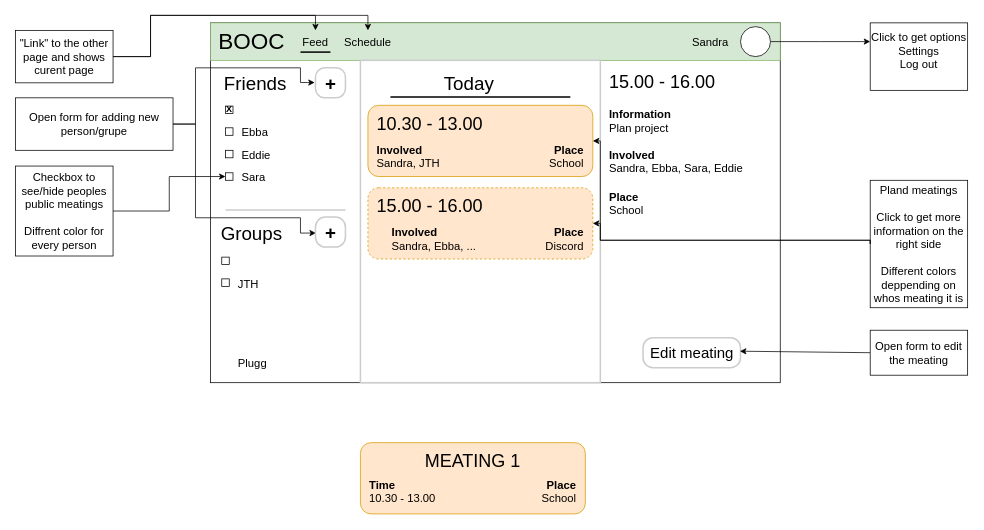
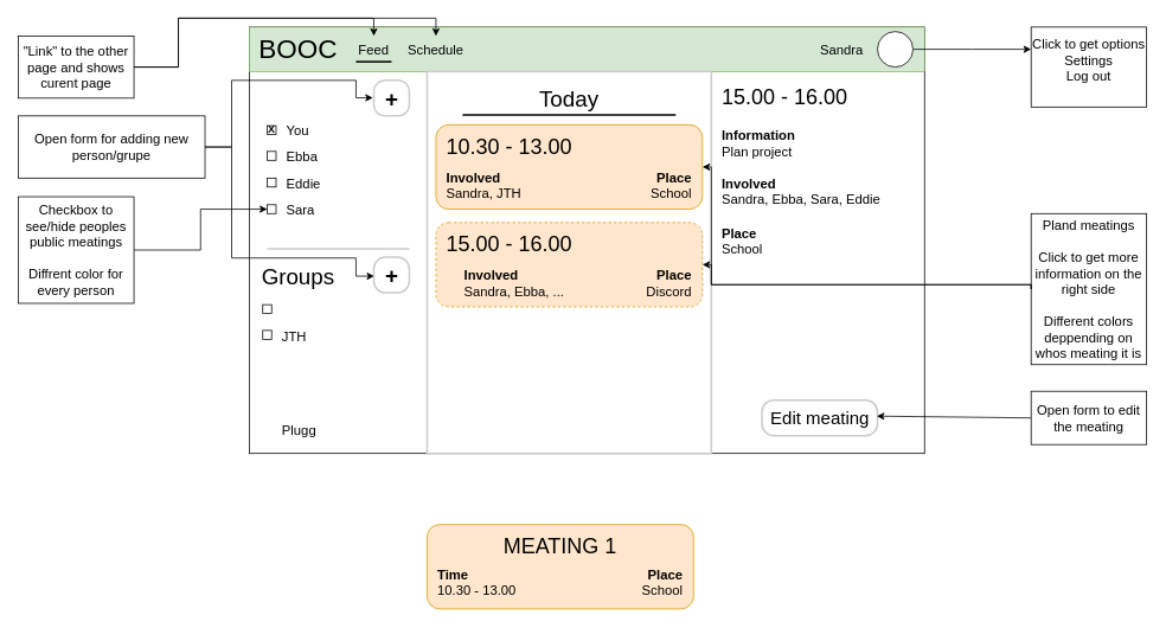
  <mxCell id="0" />
  <mxCell id="1" parent="0" />
  <mxCell id="2" value="" style="rounded=0;whiteSpace=wrap;html=1;fillColor=default;" parent="1" vertex="1"><mxGeometry x="280" y="30" width="760" height="480" as="geometry" /></mxCell>
  <mxCell id="3" value="" style="rounded=0;whiteSpace=wrap;html=1;fillColor=#d5e8d4;strokeColor=#82b366;" parent="1" vertex="1"><mxGeometry x="280" y="30" width="760" height="50" as="geometry" /></mxCell>
  <mxCell id="4" value="&lt;font style=&quot;font-size: 30px;&quot;&gt;BOOC&lt;/font&gt;" style="text;html=1;align=center;verticalAlign=middle;whiteSpace=wrap;rounded=0;fontSize=25;" parent="1" vertex="1"><mxGeometry x="280" y="35" width="110" height="40" as="geometry" /></mxCell>
  <mxCell id="5" value="" style="rounded=0;whiteSpace=wrap;html=1;fillColor=none;strokeColor=#CCCCCC;strokeWidth=2;" parent="1" vertex="1"><mxGeometry x="480" y="80" width="320" height="430" as="geometry" /></mxCell>
  <mxCell id="6" value="" style="rounded=1;whiteSpace=wrap;html=1;fillColor=#ffe6cc;strokeColor=#d79b00;" parent="1" vertex="1"><mxGeometry x="480" y="590" width="300" height="95" as="geometry" /></mxCell>
- <mxCell id="7" value="&lt;span style=&quot;font-size: 25px;&quot;&gt;Today&lt;/span&gt;" style="text;html=1;align=center;verticalAlign=middle;whiteSpace=wrap;rounded=0;strokeColor=none;" parent="1" vertex="1"><mxGeometry x="575" y="90" width="100" height="40" as="geometry" /></mxCell>
+ <mxCell id="7" value="&lt;span style=&quot;font-size: 25px;&quot;&gt;Today&lt;/span&gt;" style="text;html=1;align=center;verticalAlign=middle;whiteSpace=wrap;rounded=0;strokeColor=none;" parent="1" vertex="1"><mxGeometry x="590" y="90" width="100" height="40" as="geometry" /></mxCell>
  <mxCell id="8" value="" style="endArrow=none;html=1;rounded=0;fontSize=12;strokeWidth=2;" parent="1" edge="1"><mxGeometry width="50" height="50" relative="1" as="geometry"><mxPoint x="520" y="129" as="sourcePoint" /><mxPoint x="760" y="129" as="targetPoint" /></mxGeometry></mxCell>
  <mxCell id="9" value="&lt;h1&gt;&lt;span style=&quot;font-weight: normal;&quot;&gt;MEATING 1&lt;/span&gt;&lt;/h1&gt;" style="text;html=1;align=center;verticalAlign=middle;whiteSpace=wrap;rounded=0;" parent="1" vertex="1"><mxGeometry x="490" y="600" width="280" height="30" as="geometry" /></mxCell>
  <mxCell id="10" value="&lt;font style=&quot;font-size: 15px;&quot;&gt;&lt;b&gt;Time&lt;/b&gt;&lt;/font&gt;&lt;div style=&quot;&quot;&gt;&lt;font style=&quot;font-size: 15px;&quot;&gt;10.30 - 13.00&lt;/font&gt;&lt;/div&gt;" style="text;html=1;align=left;verticalAlign=middle;whiteSpace=wrap;rounded=0;" parent="1" vertex="1"><mxGeometry x="490" y="640" width="100" height="30" as="geometry" /></mxCell>
  <mxCell id="11" value="&lt;span style=&quot;font-size: 15px;&quot;&gt;&lt;b&gt;Place&lt;/b&gt;&lt;/span&gt;&lt;div&gt;&lt;span style=&quot;font-size: 15px;&quot;&gt;School&lt;/span&gt;&lt;/div&gt;" style="text;html=1;align=right;verticalAlign=middle;whiteSpace=wrap;rounded=0;" parent="1" vertex="1"><mxGeometry x="670" y="640" width="100" height="30" as="geometry" /></mxCell>
  <mxCell id="12" style="edgeStyle=orthogonalEdgeStyle;rounded=0;orthogonalLoop=1;jettySize=auto;html=1;exitX=1;exitY=0.5;exitDx=0;exitDy=0;" edge="1" parent="1" source="13"><mxGeometry relative="1" as="geometry"><mxPoint x="1160" y="55" as="targetPoint" /></mxGeometry></mxCell>
  <mxCell id="13" value="" style="ellipse;whiteSpace=wrap;html=1;aspect=fixed;" parent="1" vertex="1"><mxGeometry x="987" y="35" width="40" height="40" as="geometry" /></mxCell>
  <mxCell id="14" value="Sandra" style="text;html=1;align=center;verticalAlign=middle;whiteSpace=wrap;rounded=0;fontSize=15;" parent="1" vertex="1"><mxGeometry x="917" y="40" width="60" height="30" as="geometry" /></mxCell>
  <mxCell id="15" style="edgeStyle=orthogonalEdgeStyle;rounded=0;orthogonalLoop=1;jettySize=auto;html=1;exitX=0.5;exitY=0;exitDx=0;exitDy=0;entryX=1;entryY=0.5;entryDx=0;entryDy=0;startArrow=classic;startFill=1;endArrow=none;endFill=0;" edge="1" parent="1" source="16" target="60"><mxGeometry relative="1" as="geometry"><mxPoint x="220" y="80" as="targetPoint" /><Array as="points"><mxPoint x="420" y="20" /><mxPoint y="20" x="200" /><mxPoint y="75" x="200" /></Array></mxGeometry></mxCell>
  <mxCell id="16" value="&lt;span&gt;Feed&lt;/span&gt;" style="text;html=1;align=center;verticalAlign=middle;whiteSpace=wrap;rounded=0;fontSize=15;fontStyle=0" parent="1" vertex="1"><mxGeometry x="390" y="40" width="60" height="30" as="geometry" /></mxCell>
  <mxCell id="17" style="edgeStyle=orthogonalEdgeStyle;rounded=0;orthogonalLoop=1;jettySize=auto;html=1;exitX=0.5;exitY=0;exitDx=0;exitDy=0;entryX=1;entryY=0.5;entryDx=0;entryDy=0;startArrow=classic;startFill=1;endArrow=none;endFill=0;" edge="1" parent="1" source="18" target="60"><mxGeometry relative="1" as="geometry"><mxPoint x="180" y="100" as="targetPoint" /><Array as="points"><mxPoint x="490" y="20" /><mxPoint y="20" x="200" /><mxPoint y="75" x="200" /></Array></mxGeometry></mxCell>
  <mxCell id="18" value="Schedule" style="text;html=1;align=center;verticalAlign=middle;whiteSpace=wrap;rounded=0;fontSize=15;" parent="1" vertex="1"><mxGeometry x="460" y="40" width="60" height="30" as="geometry" /></mxCell>
  <mxCell id="19" value="" style="endArrow=none;html=1;rounded=0;strokeWidth=2;" parent="1" edge="1"><mxGeometry width="50" height="50" relative="1" as="geometry"><mxPoint x="400" y="69" as="sourcePoint" /><mxPoint x="440" y="69" as="targetPoint" /></mxGeometry></mxCell>
  <mxCell id="20" value="" style="endArrow=none;html=1;rounded=0;fontSize=12;strokeWidth=2;fillColor=#f5f5f5;strokeColor=#CCCCCC;" parent="1" edge="1"><mxGeometry width="50" height="50" relative="1" as="geometry"><mxPoint x="300" y="279.5" as="sourcePoint" /><mxPoint x="460" y="279.5" as="targetPoint" /></mxGeometry></mxCell>
  <mxCell id="21" style="edgeStyle=orthogonalEdgeStyle;rounded=0;orthogonalLoop=1;jettySize=auto;html=1;entryX=-0.025;entryY=0.49;entryDx=0;entryDy=0;entryPerimeter=0;exitX=1;exitY=0.5;exitDx=0;exitDy=0;" parent="1" target="35" edge="1" source="38"><mxGeometry relative="1" as="geometry"><mxPoint y="130" as="targetPoint" x="200" /><mxPoint x="150" y="90" as="sourcePoint" /><Array as="points"><mxPoint x="260" y="165" /><mxPoint x="260" y="90" /><mxPoint x="400" y="90" /><mxPoint x="400" y="110" /></Array></mxGeometry></mxCell>
- <mxCell id="22" value="&lt;span style=&quot;font-size: 25px;&quot;&gt;Friends&lt;/span&gt;" style="text;html=1;align=center;verticalAlign=middle;whiteSpace=wrap;rounded=0;strokeColor=none;" parent="1" vertex="1"><mxGeometry x="290" y="90" width="100" height="40" as="geometry" /></mxCell>
  <mxCell id="23" value="&lt;span style=&quot;font-size: 25px;&quot;&gt;Groups&lt;/span&gt;" style="text;html=1;align=center;verticalAlign=middle;whiteSpace=wrap;rounded=0;strokeColor=none;" parent="1" vertex="1"><mxGeometry x="285" y="290" width="100" height="40" as="geometry" /></mxCell>
  <mxCell id="24" style="edgeStyle=orthogonalEdgeStyle;rounded=0;orthogonalLoop=1;jettySize=auto;html=1;endArrow=none;endFill=0;startArrow=classic;startFill=1;entryX=1;entryY=0.5;entryDx=0;entryDy=0;exitX=0;exitY=0.5;exitDx=0;exitDy=0;" parent="1" source="40" target="39" edge="1"><mxGeometry relative="1" as="geometry"><mxPoint x="150" y="170" as="targetPoint" /><Array as="points"><mxPoint x="225" y="235" /><mxPoint x="225" y="281" /></Array></mxGeometry></mxCell>
  <mxCell id="25" value="&lt;b&gt;X&lt;/b&gt;" style="rounded=0;whiteSpace=wrap;html=1;" parent="1" vertex="1"><mxGeometry x="300" y="141" width="10" height="10" as="geometry" /></mxCell>
  <mxCell id="26" value="" style="rounded=0;whiteSpace=wrap;html=1;" parent="1" vertex="1"><mxGeometry x="300" y="170" width="10" height="10" as="geometry" /></mxCell>
  <mxCell id="27" value="" style="rounded=0;whiteSpace=wrap;html=1;" parent="1" vertex="1"><mxGeometry x="300" y="200" width="10" height="10" as="geometry" /></mxCell>
+ <mxCell id="28" value="&lt;font style=&quot;font-size: 15px;&quot;&gt;You&lt;/font&gt;" style="text;html=1;align=left;verticalAlign=middle;whiteSpace=wrap;rounded=0;" parent="1" vertex="1"><mxGeometry x="320" y="131" width="60" height="30" as="geometry" /></mxCell>
  <mxCell id="29" value="&lt;font style=&quot;font-size: 15px;&quot;&gt;Ebba&lt;/font&gt;" style="text;html=1;align=left;verticalAlign=middle;whiteSpace=wrap;rounded=0;" parent="1" vertex="1"><mxGeometry x="320" y="161" width="60" height="30" as="geometry" /></mxCell>
  <mxCell id="30" value="&lt;font style=&quot;font-size: 15px;&quot;&gt;Eddie&lt;/font&gt;" style="text;html=1;align=left;verticalAlign=middle;whiteSpace=wrap;rounded=0;" parent="1" vertex="1"><mxGeometry x="320" y="191" width="60" height="30" as="geometry" /></mxCell>
  <mxCell id="31" value="" style="rounded=0;whiteSpace=wrap;html=1;" parent="1" vertex="1"><mxGeometry x="295" y="342.5" width="10" height="10" as="geometry" /></mxCell>
  <mxCell id="32" value="" style="rounded=0;whiteSpace=wrap;html=1;" parent="1" vertex="1"><mxGeometry x="295" y="371.5" width="10" height="10" as="geometry" /></mxCell>
  <mxCell id="33" value="&lt;font style=&quot;font-size: 15px;&quot;&gt;Plugg&lt;/font&gt;" style="text;html=1;align=left;verticalAlign=middle;whiteSpace=wrap;rounded=0;" parent="1" vertex="1"><mxGeometry x="315" y="467.5" width="60" height="30" as="geometry" /></mxCell>
  <mxCell id="34" value="&lt;span style=&quot;font-size: 15px;&quot;&gt;JTH&lt;/span&gt;" style="text;html=1;align=left;verticalAlign=middle;whiteSpace=wrap;rounded=0;" parent="1" vertex="1"><mxGeometry x="315" y="362.5" width="60" height="30" as="geometry" /></mxCell>
  <mxCell id="35" value="&lt;font style=&quot;font-size: 25px;&quot;&gt;&lt;b&gt;+&lt;/b&gt;&lt;/font&gt;" style="text;html=1;align=center;verticalAlign=middle;resizable=0;points=[];autosize=1;strokeColor=#CCCCCC;fillColor=none;rounded=1;strokeWidth=2;arcSize=31;" parent="1" vertex="1"><mxGeometry x="420" y="90" width="40" height="40" as="geometry" /></mxCell>
  <mxCell id="36" value="" style="edgeStyle=orthogonalEdgeStyle;rounded=0;orthogonalLoop=1;jettySize=auto;html=1;exitX=0.015;exitY=0.535;exitDx=0;exitDy=0;exitPerimeter=0;startArrow=classic;startFill=1;endArrow=none;endFill=0;entryX=1;entryY=0.5;entryDx=0;entryDy=0;" parent="1" source="37" edge="1" target="38"><mxGeometry relative="1" as="geometry"><mxPoint x="150" y="90" as="targetPoint" /><Array as="points"><mxPoint x="400" y="310" /><mxPoint x="400" y="290" /><mxPoint x="260" y="290" /><mxPoint x="260" y="165" /></Array></mxGeometry></mxCell>
  <mxCell id="37" value="&lt;font style=&quot;font-size: 25px;&quot;&gt;&lt;b&gt;+&lt;/b&gt;&lt;/font&gt;" style="text;html=1;align=center;verticalAlign=middle;resizable=0;points=[];autosize=1;strokeColor=#CCCCCC;fillColor=none;rounded=1;arcSize=33;strokeWidth=2;" parent="1" vertex="1"><mxGeometry x="420" y="289" width="40" height="40" as="geometry" /></mxCell>
  <mxCell id="38" value="&lt;font style=&quot;font-size: 15px;&quot;&gt;Open form for adding new person/grupe&lt;/font&gt;" style="rounded=0;whiteSpace=wrap;html=1;align=center;" parent="1" vertex="1"><mxGeometry x="20" y="130" width="210" height="70" as="geometry" /></mxCell>
  <mxCell id="39" value="&lt;font style=&quot;font-size: 15px;&quot;&gt;Checkbox to see/hide peoples public meatings&lt;/font&gt;&lt;div&gt;&lt;font style=&quot;font-size: 15px;&quot;&gt;&lt;br&gt;&lt;/font&gt;&lt;/div&gt;&lt;div&gt;&lt;span style=&quot;font-size: 15px;&quot;&gt;Diffrent color for every person&lt;/span&gt;&lt;/div&gt;" style="rounded=0;whiteSpace=wrap;html=1;align=center;" parent="1" vertex="1"><mxGeometry x="20" y="221" width="130" height="120" as="geometry" /></mxCell>
  <mxCell id="40" value="" style="rounded=0;whiteSpace=wrap;html=1;" parent="1" vertex="1"><mxGeometry x="300" y="230" width="10" height="10" as="geometry" /></mxCell>
  <mxCell id="41" value="&lt;font style=&quot;font-size: 15px;&quot;&gt;Sara&lt;/font&gt;" style="text;html=1;align=left;verticalAlign=middle;whiteSpace=wrap;rounded=0;" parent="1" vertex="1"><mxGeometry x="320" y="221" width="60" height="30" as="geometry" /></mxCell>
  <mxCell id="42" value="" style="group;shadow=0;" vertex="1" connectable="0" parent="1"><mxGeometry x="490" y="250" width="300" height="95" as="geometry" /></mxCell>
  <mxCell id="43" value="" style="rounded=1;whiteSpace=wrap;html=1;fillColor=#ffe6cc;strokeColor=#d79b00;dashed=1;shadow=0;strokeWidth=1;" vertex="1" parent="42"><mxGeometry width="300" height="95" as="geometry" /></mxCell>
  <mxCell id="44" value="&lt;h1&gt;&lt;span style=&quot;font-weight: normal;&quot;&gt;15.00 - 16.00&lt;/span&gt;&lt;/h1&gt;" style="text;html=1;align=left;verticalAlign=middle;whiteSpace=wrap;rounded=0;" vertex="1" parent="42"><mxGeometry x="10" y="10" width="280" height="30" as="geometry" /></mxCell>
  <mxCell id="45" value="&lt;span style=&quot;font-size: 15px;&quot;&gt;&lt;b&gt;Involved&lt;/b&gt;&lt;/span&gt;&lt;div&gt;&lt;span style=&quot;font-size: 15px;&quot;&gt;Sandra, Ebba, ...&lt;/span&gt;&lt;/div&gt;" style="text;html=1;align=left;verticalAlign=middle;whiteSpace=wrap;rounded=0;" vertex="1" parent="42"><mxGeometry x="30" y="52.5" width="120" height="30" as="geometry" /></mxCell>
  <mxCell id="46" value="&lt;span style=&quot;font-size: 15px;&quot;&gt;&lt;b&gt;Place&lt;/b&gt;&lt;/span&gt;&lt;div&gt;&lt;span style=&quot;font-size: 15px;&quot;&gt;Discord&lt;/span&gt;&lt;/div&gt;" style="text;html=1;align=right;verticalAlign=middle;whiteSpace=wrap;rounded=0;" vertex="1" parent="42"><mxGeometry x="190" y="52.5" width="100" height="30" as="geometry" /></mxCell>
  <mxCell id="47" value="" style="group" vertex="1" connectable="0" parent="1"><mxGeometry x="490" y="140" width="300" height="95" as="geometry" /></mxCell>
  <mxCell id="48" value="" style="rounded=1;whiteSpace=wrap;html=1;fillColor=#ffe6cc;strokeColor=#d79b00;" vertex="1" parent="47"><mxGeometry width="300" height="95" as="geometry" /></mxCell>
  <mxCell id="49" value="&lt;h1&gt;&lt;span style=&quot;font-weight: normal;&quot;&gt;10.30 - 13.00&lt;/span&gt;&lt;/h1&gt;" style="text;html=1;align=left;verticalAlign=middle;whiteSpace=wrap;rounded=0;" vertex="1" parent="47"><mxGeometry x="10" y="10" width="280" height="30" as="geometry" /></mxCell>
  <mxCell id="50" value="&lt;span style=&quot;font-size: 15px;&quot;&gt;&lt;b&gt;Involved&lt;/b&gt;&lt;/span&gt;&lt;div&gt;&lt;span style=&quot;font-size: 15px;&quot;&gt;Sandra, JTH&lt;/span&gt;&lt;/div&gt;" style="text;html=1;align=left;verticalAlign=middle;whiteSpace=wrap;rounded=0;" vertex="1" parent="47"><mxGeometry x="10" y="52.5" width="120" height="30" as="geometry" /></mxCell>
  <mxCell id="51" value="&lt;span style=&quot;font-size: 15px;&quot;&gt;&lt;b&gt;Place&lt;/b&gt;&lt;/span&gt;&lt;div&gt;&lt;span style=&quot;font-size: 15px;&quot;&gt;School&lt;/span&gt;&lt;/div&gt;" style="text;html=1;align=right;verticalAlign=middle;whiteSpace=wrap;rounded=0;" vertex="1" parent="47"><mxGeometry x="190" y="52.5" width="100" height="30" as="geometry" /></mxCell>
  <mxCell id="52" value="&lt;h1&gt;&lt;span style=&quot;font-weight: normal;&quot;&gt;15.00 - 16.00&lt;/span&gt;&lt;/h1&gt;" style="text;html=1;align=left;verticalAlign=middle;whiteSpace=wrap;rounded=0;" vertex="1" parent="1"><mxGeometry x="810" y="95" width="210" height="30" as="geometry" /></mxCell>
  <mxCell id="53" value="&lt;span style=&quot;font-size: 15px;&quot;&gt;&lt;b&gt;Information&lt;/b&gt;&lt;/span&gt;&lt;div&gt;&lt;span style=&quot;font-size: 15px;&quot;&gt;Plan project&lt;/span&gt;&lt;/div&gt;" style="text;html=1;align=left;verticalAlign=middle;whiteSpace=wrap;rounded=0;" vertex="1" parent="1"><mxGeometry x="810" y="131" width="120" height="59" as="geometry" /></mxCell>
  <mxCell id="54" value="&lt;span style=&quot;font-size: 15px;&quot;&gt;&lt;b&gt;Involved&lt;/b&gt;&lt;/span&gt;&lt;div&gt;&lt;span style=&quot;font-size: 15px;&quot;&gt;Sandra, Ebba, Sara, Eddie&lt;/span&gt;&lt;/div&gt;" style="text;html=1;align=left;verticalAlign=middle;whiteSpace=wrap;rounded=0;" vertex="1" parent="1"><mxGeometry x="810" y="200" width="190" height="30" as="geometry" /></mxCell>
  <mxCell id="55" value="&lt;span style=&quot;font-size: 15px;&quot;&gt;&lt;b&gt;Place&lt;/b&gt;&lt;/span&gt;&lt;div&gt;&lt;span style=&quot;font-size: 15px;&quot;&gt;School&lt;/span&gt;&lt;/div&gt;" style="text;html=1;align=left;verticalAlign=middle;whiteSpace=wrap;rounded=0;" vertex="1" parent="1"><mxGeometry x="810" y="251" width="100" height="39" as="geometry" /></mxCell>
  <mxCell id="56" value="&lt;font size=&quot;1&quot; style=&quot;&quot;&gt;&lt;span style=&quot;font-size: 20px;&quot;&gt;Edit meating&lt;/span&gt;&lt;/font&gt;" style="text;html=1;align=center;verticalAlign=middle;resizable=0;points=[];autosize=1;strokeColor=#CCCCCC;fillColor=none;rounded=1;arcSize=33;strokeWidth=2;" vertex="1" parent="1"><mxGeometry x="857" y="450" width="130" height="40" as="geometry" /></mxCell>
  <mxCell id="57" value="&lt;span style=&quot;font-size: 15px;&quot;&gt;Pland meatings&lt;/span&gt;&lt;div&gt;&lt;span style=&quot;font-size: 15px;&quot;&gt;&lt;br&gt;&lt;/span&gt;&lt;/div&gt;&lt;div&gt;&lt;span style=&quot;font-size: 15px;&quot;&gt;Click to get more information on the right side&lt;/span&gt;&lt;/div&gt;&lt;div&gt;&lt;span style=&quot;font-size: 15px;&quot;&gt;&lt;br&gt;&lt;/span&gt;&lt;/div&gt;&lt;div&gt;&lt;span style=&quot;font-size: 15px;&quot;&gt;Different colors deppending on whos meating it is&lt;/span&gt;&lt;/div&gt;" style="rounded=0;whiteSpace=wrap;html=1;align=center;" vertex="1" parent="1"><mxGeometry x="1160" y="240" width="130" height="170" as="geometry" /></mxCell>
  <mxCell id="58" value="" style="endArrow=none;html=1;rounded=0;exitX=0.994;exitY=0.45;exitDx=0;exitDy=0;exitPerimeter=0;startArrow=classic;startFill=1;endFill=0;" edge="1" parent="1" source="56"><mxGeometry width="50" height="50" relative="1" as="geometry"><mxPoint x="1090" y="470" as="sourcePoint" /><mxPoint x="1160" y="470" as="targetPoint" /></mxGeometry></mxCell>
  <mxCell id="59" value="&lt;span style=&quot;font-size: 15px;&quot;&gt;Open form to edit the meating&lt;/span&gt;" style="rounded=0;whiteSpace=wrap;html=1;align=center;" vertex="1" parent="1"><mxGeometry x="1160" y="440" width="130" height="60" as="geometry" /></mxCell>
  <mxCell id="60" value="&lt;span style=&quot;font-size: 15px;&quot;&gt;&quot;Link&quot; to the other page and shows curent page&lt;/span&gt;" style="rounded=0;whiteSpace=wrap;html=1;align=center;" vertex="1" parent="1"><mxGeometry x="20" y="40" width="130" height="70" as="geometry" /></mxCell>
  <mxCell id="61" style="edgeStyle=orthogonalEdgeStyle;rounded=0;orthogonalLoop=1;jettySize=auto;html=1;exitX=1;exitY=0.5;exitDx=0;exitDy=0;startArrow=classic;startFill=1;endArrow=none;endFill=0;entryX=0;entryY=0.5;entryDx=0;entryDy=0;" edge="1" parent="1" source="48" target="57"><mxGeometry relative="1" as="geometry"><mxPoint x="1160" y="150" as="targetPoint" /><Array as="points"><mxPoint x="800" y="188" /><mxPoint x="800" y="320" /><mxPoint x="1160" y="320" /></Array></mxGeometry></mxCell>
  <mxCell id="62" style="edgeStyle=orthogonalEdgeStyle;rounded=0;orthogonalLoop=1;jettySize=auto;html=1;exitX=1;exitY=0.5;exitDx=0;exitDy=0;startArrow=classic;startFill=1;endArrow=none;endFill=0;entryX=0;entryY=0.5;entryDx=0;entryDy=0;" edge="1" parent="1" source="43" target="57"><mxGeometry relative="1" as="geometry"><mxPoint x="1160" y="150" as="targetPoint" /><Array as="points"><mxPoint x="800" y="298" /><mxPoint x="800" y="320" /><mxPoint x="1160" y="320" /></Array></mxGeometry></mxCell>
  <mxCell id="63" value="&lt;span style=&quot;font-size: 15px;&quot;&gt;Click to get options&lt;/span&gt;&lt;div&gt;&lt;span style=&quot;font-size: 15px;&quot;&gt;Settings&lt;/span&gt;&lt;/div&gt;&lt;div&gt;&lt;span style=&quot;font-size: 15px;&quot;&gt;Log out&lt;/span&gt;&lt;/div&gt;&lt;div&gt;&lt;br&gt;&lt;/div&gt;" style="rounded=0;whiteSpace=wrap;html=1;align=center;" vertex="1" parent="1"><mxGeometry x="1160" y="30" width="130" height="90" as="geometry" /></mxCell>
